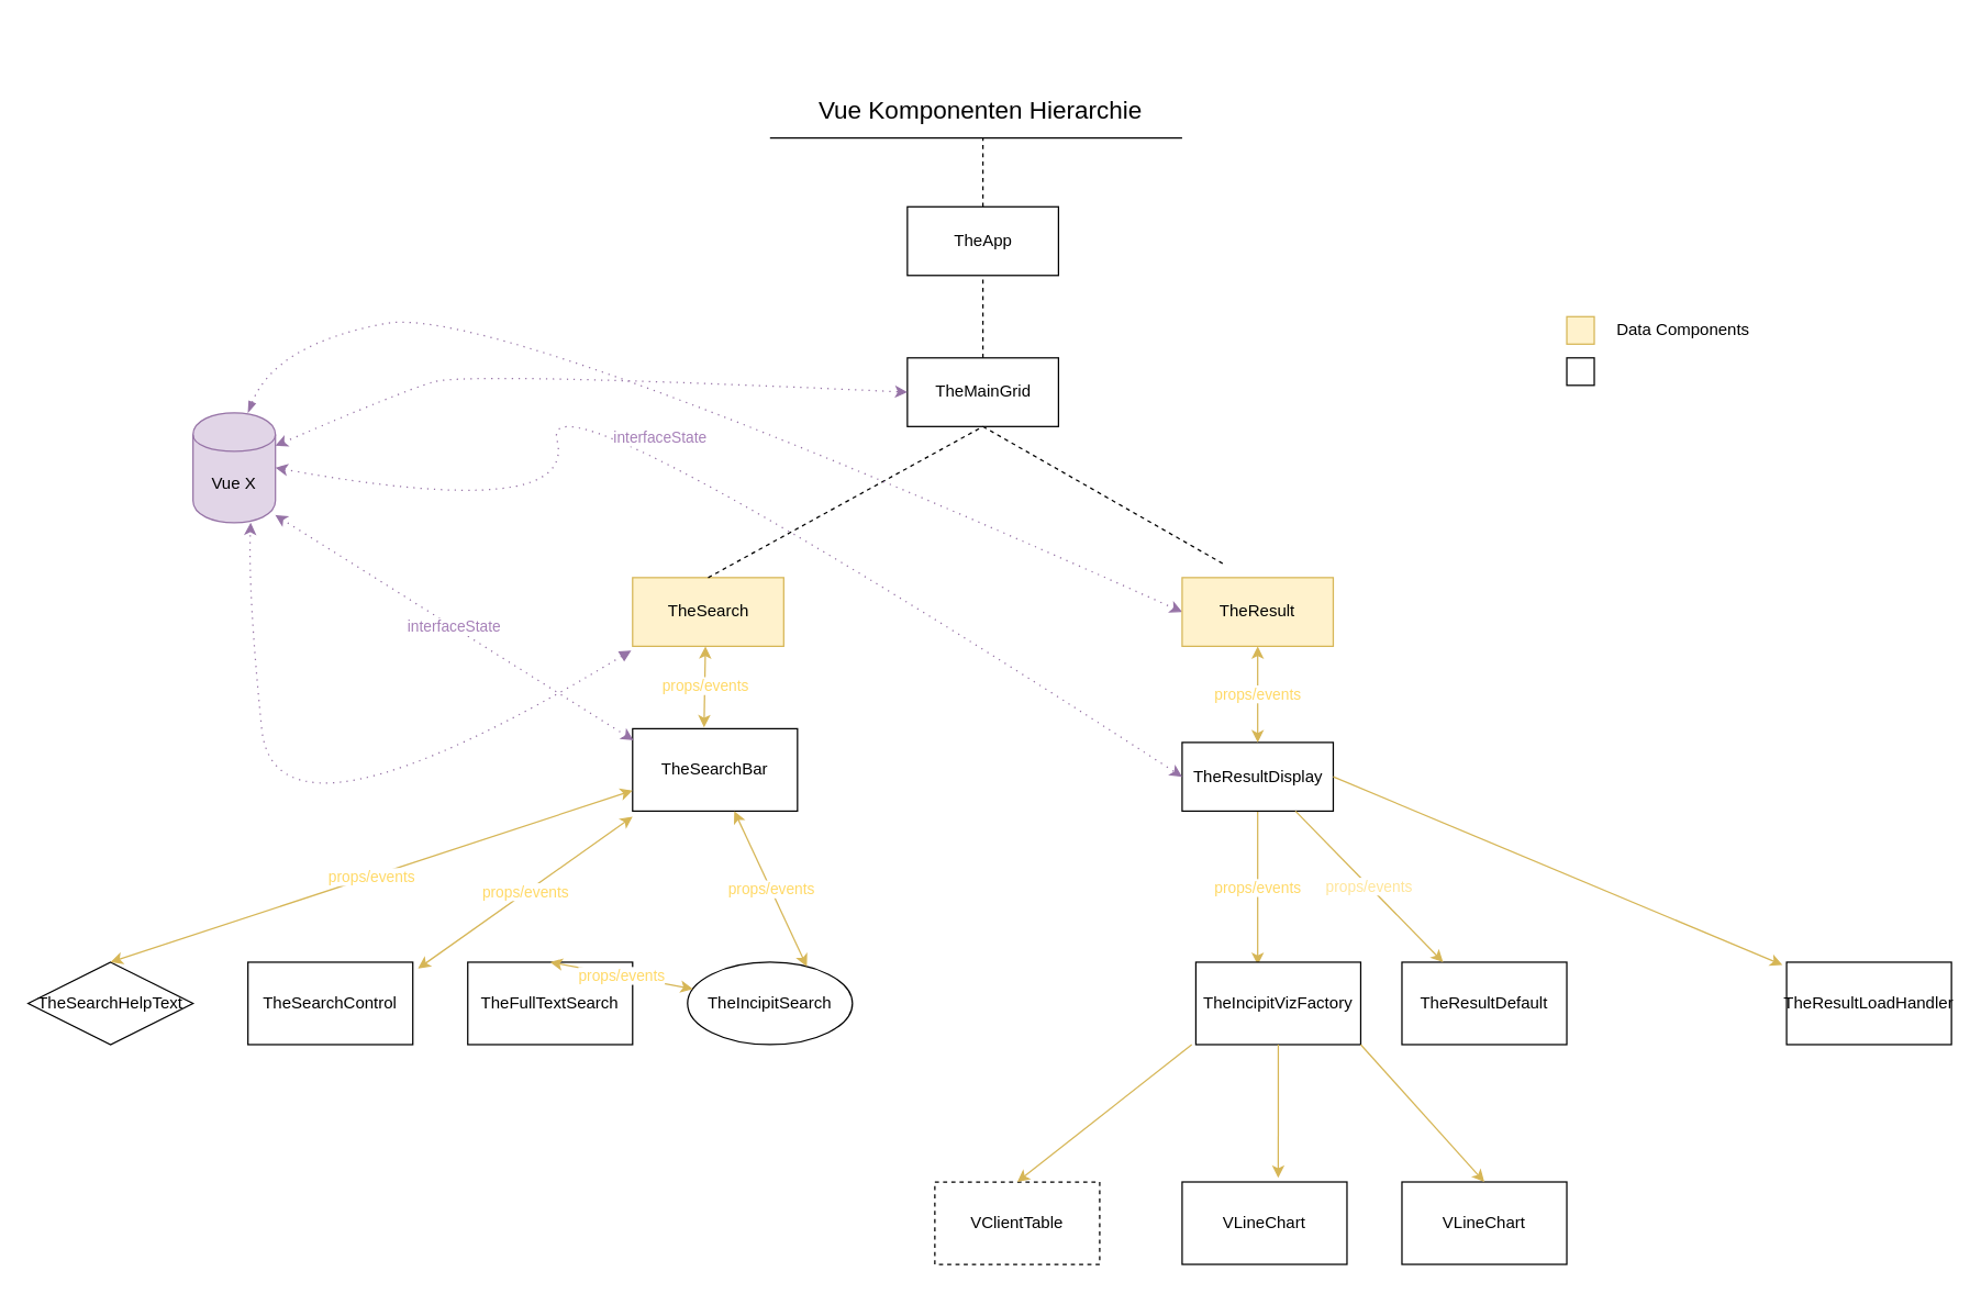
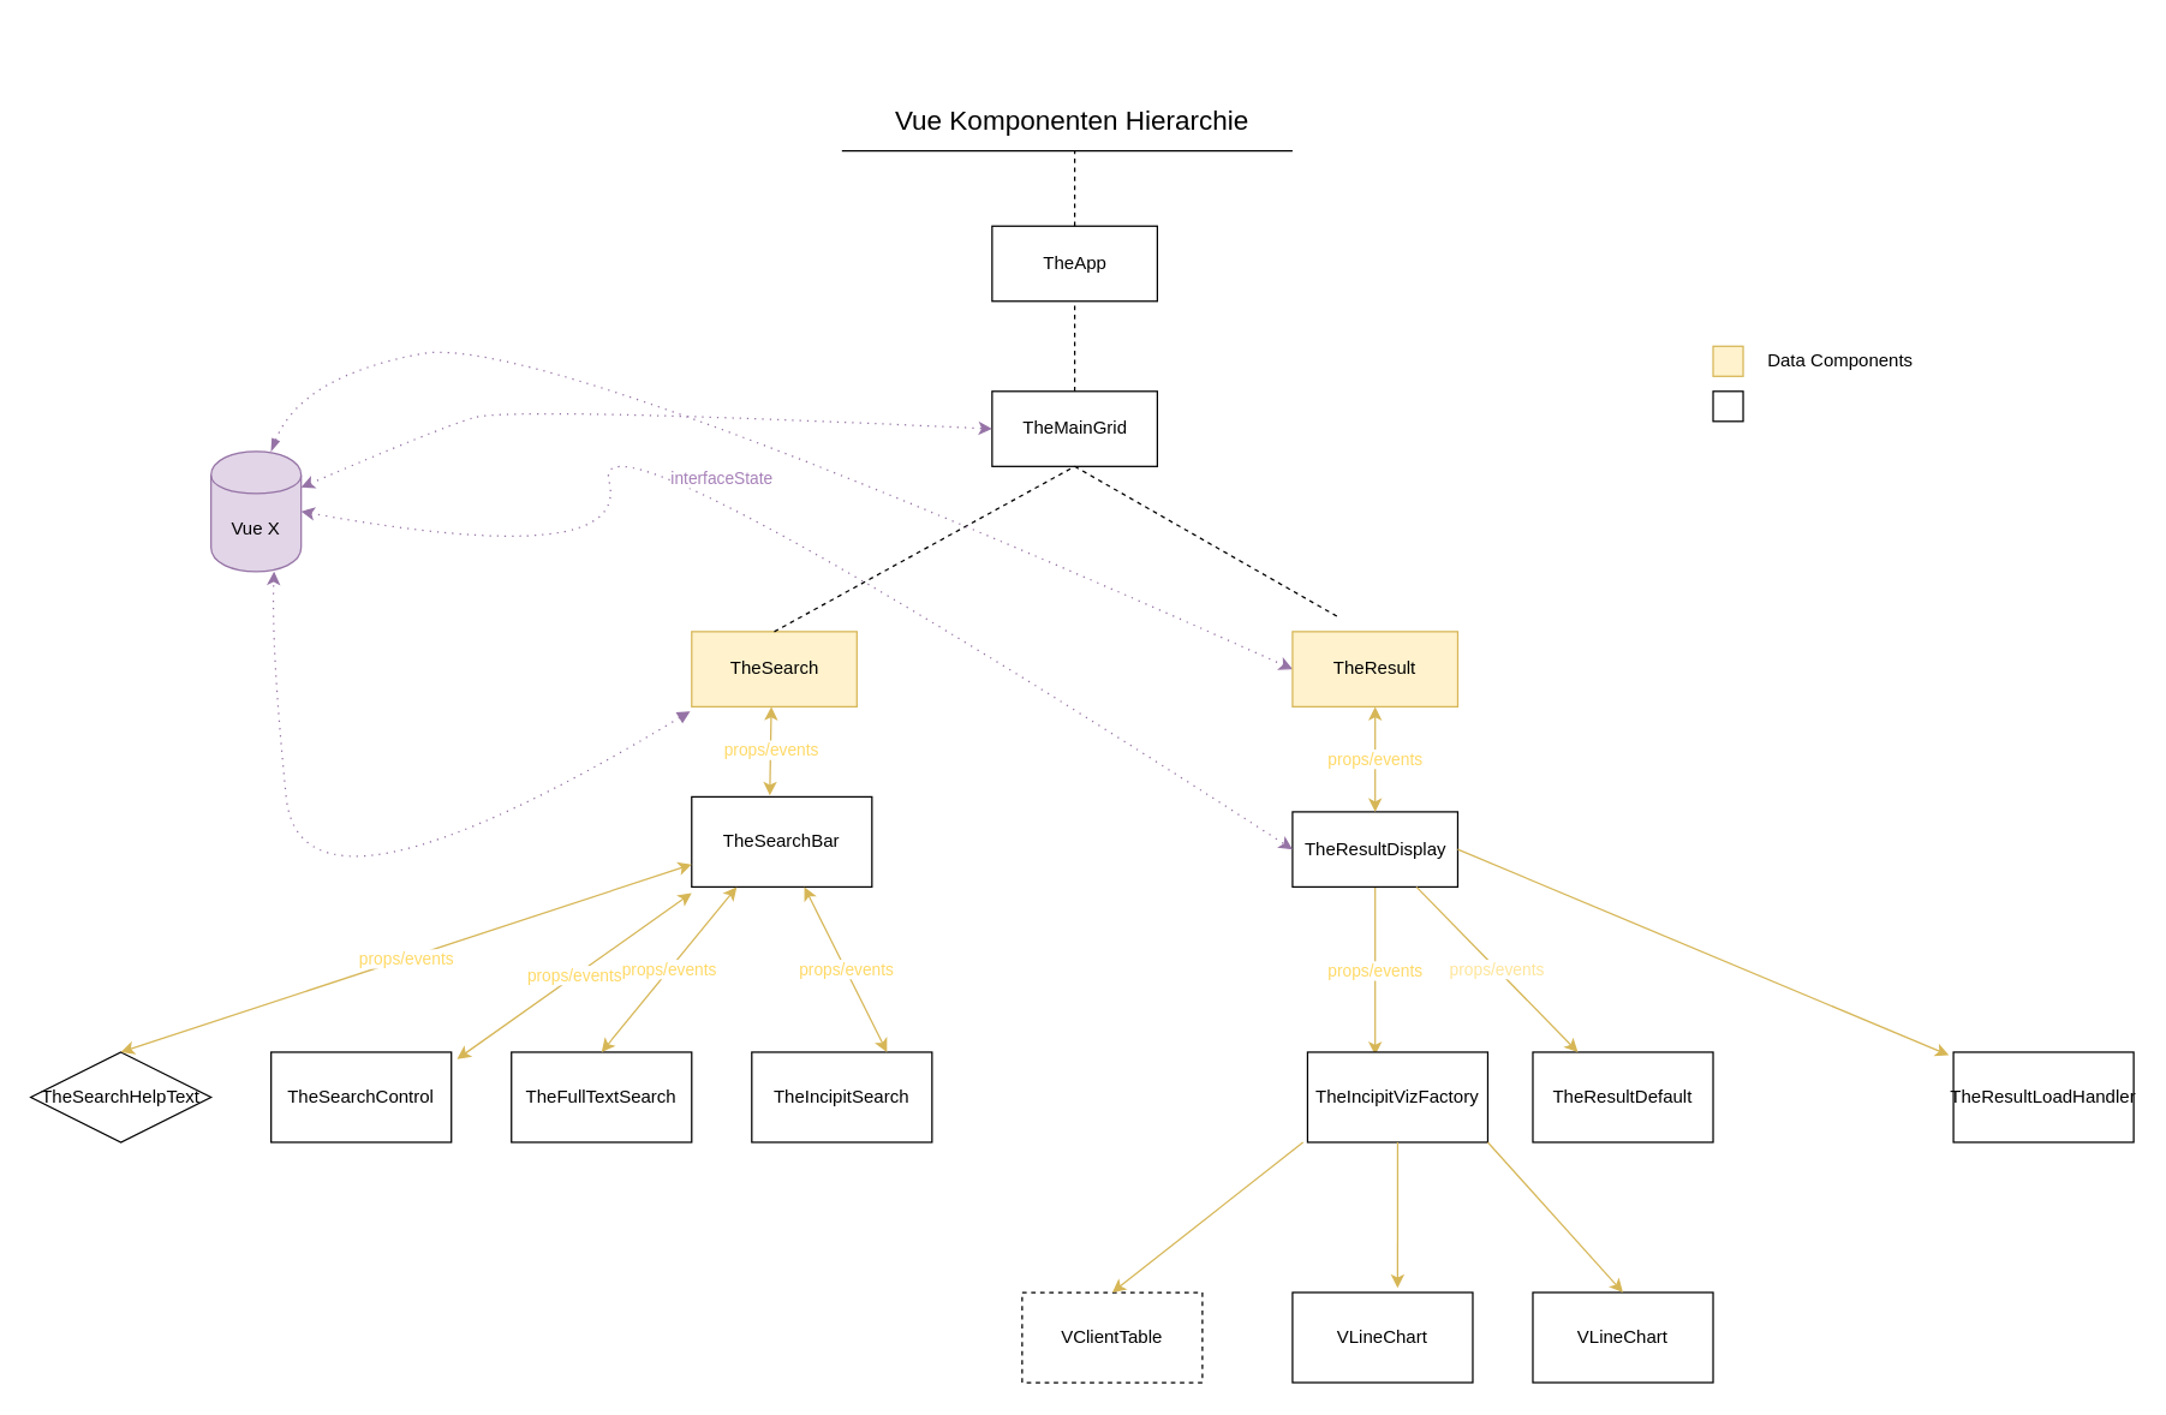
  <mxCell id="0" />
  <mxCell id="1" parent="0" />
  <mxCell id="2" value="TheApp" style="html=1;" parent="1" vertex="1"><mxGeometry x="660" y="150" width="110" height="50" as="geometry" /></mxCell>
  <mxCell id="3" value="TheMainGrid" style="html=1;" parent="1" vertex="1"><mxGeometry x="660" y="260" width="110" height="50" as="geometry" /></mxCell>
  <mxCell id="4" value="&lt;font color=&quot;#ffd966&quot;&gt;props/events&lt;/font&gt;" style="edgeStyle=orthogonalEdgeStyle;rounded=0;orthogonalLoop=1;jettySize=auto;html=1;entryX=0.375;entryY=0.033;entryDx=0;entryDy=0;entryPerimeter=0;fillColor=#fff2cc;strokeColor=#d6b656;" edge="1" parent="1" source="5" target="38"><mxGeometry relative="1" as="geometry" /></mxCell>
  <mxCell id="5" value="TheResultDisplay" style="html=1;" parent="1" vertex="1"><mxGeometry x="860" y="540" width="110" height="50" as="geometry" /></mxCell>
  <mxCell id="6" value="TheSearch" style="html=1;fillColor=#fff2cc;strokeColor=#d6b656;" parent="1" vertex="1"><mxGeometry x="460" y="420" width="110" height="50" as="geometry" /></mxCell>
  <mxCell id="7" value="" style="endArrow=none;dashed=1;html=1;exitX=0.5;exitY=0;exitDx=0;exitDy=0;entryX=0.5;entryY=1;entryDx=0;entryDy=0;" parent="1" source="3" target="2" edge="1"><mxGeometry width="50" height="50" relative="1" as="geometry"><mxPoint x="690" y="200" as="sourcePoint" /><mxPoint x="740" y="150" as="targetPoint" /></mxGeometry></mxCell>
  <mxCell id="8" value="" style="endArrow=none;dashed=1;html=1;exitX=0.5;exitY=0;exitDx=0;exitDy=0;" parent="1" source="6" edge="1"><mxGeometry width="50" height="50" relative="1" as="geometry"><mxPoint x="590" y="410" as="sourcePoint" /><mxPoint x="715" y="310" as="targetPoint" /></mxGeometry></mxCell>
  <mxCell id="9" value="" style="endArrow=none;dashed=1;html=1;" parent="1" edge="1"><mxGeometry width="50" height="50" relative="1" as="geometry"><mxPoint x="715" y="310" as="sourcePoint" /><mxPoint x="890" y="410" as="targetPoint" /></mxGeometry></mxCell>
  <mxCell id="10" value="TheSearchControl" style="rounded=0;whiteSpace=wrap;html=1;" parent="1" vertex="1"><mxGeometry x="180" y="700" width="120" height="60" as="geometry" /></mxCell>
  <mxCell id="11" value="TheFullTextSearch" style="rounded=0;whiteSpace=wrap;html=1;" parent="1" vertex="1"><mxGeometry x="340" y="700" width="120" height="60" as="geometry" /></mxCell>
- <mxCell id="12" value="TheIncipitSearch" style="ellipse;whiteSpace=wrap;html=1;" parent="1" vertex="1"><mxGeometry x="500" y="700" width="120" height="60" as="geometry" /></mxCell>
+ <mxCell id="12" value="TheIncipitSearch" style="rounded=0;whiteSpace=wrap;html=1;" parent="1" vertex="1"><mxGeometry x="500" y="700" width="120" height="60" as="geometry" /></mxCell>
  <mxCell id="13" value="&lt;font style=&quot;font-size: 18px&quot;&gt;Vue Komponenten Hierarchie&lt;/font&gt;" style="text;html=1;strokeColor=none;fillColor=none;align=center;verticalAlign=middle;whiteSpace=wrap;rounded=0;" parent="1" vertex="1"><mxGeometry x="575.5" width="275" height="120" as="geometry" y="20" /></mxCell>
  <mxCell id="14" value="Vue X" style="shape=cylinder;whiteSpace=wrap;html=1;boundedLbl=1;backgroundOutline=1;fillColor=#e1d5e7;strokeColor=#9673a6;" parent="1" vertex="1"><mxGeometry x="140" y="300" width="60" height="80" as="geometry" /></mxCell>
  <mxCell id="15" value="" style="curved=1;endArrow=classic;html=1;exitX=-0.009;exitY=1.06;exitDx=0;exitDy=0;entryX=0.7;entryY=1;entryDx=0;entryDy=0;entryPerimeter=0;fillColor=#e1d5e7;strokeColor=#9673a6;dashed=1;dashPattern=1 4;startArrow=block;startFill=1;exitPerimeter=0;" parent="1" source="6" target="14" edge="1"><mxGeometry width="50" height="50" relative="1" as="geometry"><mxPoint x="220" y="430" as="sourcePoint" /><mxPoint x="270" y="380" as="targetPoint" /><Array as="points"><mxPoint x="200" y="630" /><mxPoint x="180" y="430" /></Array></mxGeometry></mxCell>
  <mxCell id="16" value="" style="curved=1;endArrow=classic;html=1;exitX=0.667;exitY=0;exitDx=0;exitDy=0;exitPerimeter=0;entryX=0;entryY=0.5;entryDx=0;entryDy=0;fillColor=#e1d5e7;strokeColor=#9673a6;dashed=1;dashPattern=1 4;startArrow=blockThin;startFill=1;" parent="1" source="14" target="29" edge="1"><mxGeometry width="50" height="50" relative="1" as="geometry"><mxPoint x="250" y="230" as="sourcePoint" /><mxPoint y="180" as="targetPoint" x="300" /><Array as="points"><mxPoint x="200" y="250" /><mxPoint x="360" y="220" /></Array></mxGeometry></mxCell>
  <mxCell id="17" value="TheSearchBar" style="rounded=0;whiteSpace=wrap;html=1;" parent="1" vertex="1"><mxGeometry x="460" y="530" width="120" height="60" as="geometry" /></mxCell>
  <mxCell id="18" value="" style="rounded=0;whiteSpace=wrap;html=1;fillColor=#fff2cc;strokeColor=#d6b656;" parent="1" vertex="1"><mxGeometry x="1140" y="230" width="20" height="20" as="geometry" /></mxCell>
  <mxCell id="19" value="Data Components" style="text;html=1;strokeColor=none;fillColor=none;align=center;verticalAlign=middle;whiteSpace=wrap;rounded=0;" parent="1" vertex="1"><mxGeometry x="1160" y="230" width="130" height="20" as="geometry" /></mxCell>
  <mxCell id="20" value="" style="rounded=0;whiteSpace=wrap;html=1;fillColor=#FFFFFF;gradientColor=none;" parent="1" vertex="1"><mxGeometry x="1140" y="260" width="20" height="20" as="geometry" /></mxCell>
  <mxCell id="21" value="props/events" style="endArrow=classic;startArrow=classic;html=1;exitX=0.575;exitY=-0.017;exitDx=0;exitDy=0;exitPerimeter=0;entryX=0.636;entryY=1;entryDx=0;entryDy=0;fillColor=#fff2cc;strokeColor=#d6b656;entryPerimeter=0;fontColor=#FFD966;" parent="1" edge="1"><mxGeometry width="50" height="50" relative="1" as="geometry"><mxPoint x="512" y="529" as="sourcePoint" /><mxPoint x="513" y="470" as="targetPoint" /></mxGeometry></mxCell>
- <mxCell id="22" value="props/events" style="endArrow=classic;startArrow=classic;html=1;fillColor=#fff2cc;strokeColor=#d6b656;fontColor=#FFD966;exitX=0.5;exitY=0;exitDx=0;exitDy=0;" parent="1" source="11" target="12" edge="1"><mxGeometry width="50" height="50" relative="1" as="geometry"><mxPoint x="380" y="690" as="sourcePoint" /><mxPoint x="440" y="610" as="targetPoint" /></mxGeometry></mxCell>
+ <mxCell id="22" value="props/events" style="endArrow=classic;startArrow=classic;html=1;entryX=0.25;entryY=1;entryDx=0;entryDy=0;fillColor=#fff2cc;strokeColor=#d6b656;fontColor=#FFD966;exitX=0.5;exitY=0;exitDx=0;exitDy=0;" parent="1" source="11" target="17" edge="1"><mxGeometry width="50" height="50" relative="1" as="geometry"><mxPoint x="380" y="690" as="sourcePoint" /><mxPoint x="440" y="610" as="targetPoint" /></mxGeometry></mxCell>
  <mxCell id="23" value="props/events" style="endArrow=classic;startArrow=classic;html=1;exitX=0.75;exitY=0;exitDx=0;exitDy=0;fillColor=#fff2cc;strokeColor=#d6b656;fontColor=#FFD966;" parent="1" source="12" target="17" edge="1"><mxGeometry width="50" height="50" relative="1" as="geometry"><mxPoint x="570" y="650" as="sourcePoint" /><mxPoint x="620" y="600" as="targetPoint" /></mxGeometry></mxCell>
  <mxCell id="24" value="props/events" style="endArrow=classic;startArrow=classic;html=1;entryX=1.032;entryY=0.077;entryDx=0;entryDy=0;fillColor=#fff2cc;strokeColor=#d6b656;fontColor=#FFD966;entryPerimeter=0;" parent="1" target="10" edge="1"><mxGeometry width="50" height="50" relative="1" as="geometry"><mxPoint x="460" y="594" as="sourcePoint" /><mxPoint x="380" y="550" as="targetPoint" /></mxGeometry></mxCell>
  <mxCell id="25" value="" style="endArrow=none;html=1;" parent="1" edge="1"><mxGeometry width="50" height="50" relative="1" as="geometry"><mxPoint x="560" y="100" as="sourcePoint" /><mxPoint x="860" y="100" as="targetPoint" /></mxGeometry></mxCell>
  <mxCell id="26" value="" style="endArrow=none;dashed=1;html=1;exitX=0.5;exitY=0;exitDx=0;exitDy=0;" parent="1" source="2" edge="1"><mxGeometry width="50" height="50" relative="1" as="geometry"><mxPoint x="510" y="270" as="sourcePoint" /><mxPoint x="715" y="100" as="targetPoint" /></mxGeometry></mxCell>
  <mxCell id="27" value="" style="curved=1;endArrow=classic;html=1;fontColor=#FFD966;exitX=1;exitY=0.3;exitDx=0;exitDy=0;entryX=0;entryY=0.5;entryDx=0;entryDy=0;dashed=1;fillColor=#e1d5e7;strokeColor=#9673a6;startArrow=classic;startFill=1;dashPattern=1 4;" parent="1" source="14" target="3" edge="1"><mxGeometry width="50" height="50" relative="1" as="geometry"><mxPoint x="280" y="370" as="sourcePoint" /><mxPoint x="330" y="320" as="targetPoint" /><Array as="points"><mxPoint x="290" y="285" /><mxPoint x="340" y="270" /></Array></mxGeometry></mxCell>
- <mxCell id="28" value="&lt;font color=&quot;#a680b8&quot;&gt;interfaceState&lt;/font&gt;" style="endArrow=classic;startArrow=classic;html=1;dashed=1;fontColor=#FFD966;entryX=0.997;entryY=0.93;entryDx=0;entryDy=0;entryPerimeter=0;exitX=0.005;exitY=0.14;exitDx=0;exitDy=0;exitPerimeter=0;fillColor=#e1d5e7;strokeColor=#9673a6;dashPattern=1 4;" parent="1" source="17" target="14" edge="1"><mxGeometry width="50" height="50" relative="1" as="geometry"><mxPoint x="290" y="470" as="sourcePoint" /><mxPoint x="340" y="420" as="targetPoint" /></mxGeometry></mxCell>
  <mxCell id="29" value="&lt;font color=&quot;#000000&quot;&gt;TheResult&lt;/font&gt;" style="rounded=0;whiteSpace=wrap;html=1;fillColor=#fff2cc;strokeColor=#d6b656;" parent="1" vertex="1"><mxGeometry x="860" y="420" width="110" height="50" as="geometry" /></mxCell>
  <mxCell id="30" value="props/events" style="endArrow=classic;startArrow=classic;html=1;fontColor=#FFD966;entryX=0.5;entryY=1;entryDx=0;entryDy=0;exitX=0.5;exitY=0;exitDx=0;exitDy=0;fillColor=#fff2cc;strokeColor=#d6b656;" parent="1" source="5" target="29" edge="1"><mxGeometry width="50" height="50" relative="1" as="geometry"><mxPoint x="900" y="540" as="sourcePoint" /><mxPoint x="950" y="490" as="targetPoint" /></mxGeometry></mxCell>
  <mxCell id="31" value="&lt;font color=&quot;#a680b8&quot;&gt;interfaceState&lt;/font&gt;" style="curved=1;endArrow=classic;html=1;dashed=1;dashPattern=1 4;fontColor=#FFD966;exitX=1;exitY=0.5;exitDx=0;exitDy=0;entryX=0;entryY=0.5;entryDx=0;entryDy=0;fillColor=#e1d5e7;strokeColor=#9673a6;startArrow=classic;startFill=1;" parent="1" source="14" target="5" edge="1"><mxGeometry width="50" height="50" relative="1" as="geometry"><mxPoint x="370" y="380" as="sourcePoint" /><mxPoint x="420" y="330" as="targetPoint" /><Array as="points"><mxPoint x="420" y="380" /><mxPoint x="390" y="260" /></Array></mxGeometry></mxCell>
  <mxCell id="32" value="&lt;font color=&quot;#000000&quot;&gt;TheSearchHelpText&lt;/font&gt;" style="rhombus;whiteSpace=wrap;html=1;fontColor=#FFD966;" parent="1" vertex="1"><mxGeometry x="20" y="700" width="120" height="60" as="geometry" /></mxCell>
  <mxCell id="33" value="props/events" style="endArrow=classic;startArrow=classic;html=1;fontColor=#FFD966;entryX=0;entryY=0.75;entryDx=0;entryDy=0;exitX=0.5;exitY=0;exitDx=0;exitDy=0;fillColor=#fff2cc;strokeColor=#d6b656;" parent="1" source="32" target="17" edge="1"><mxGeometry width="50" height="50" relative="1" as="geometry"><mxPoint x="140" y="670" as="sourcePoint" /><mxPoint x="190" y="620" as="targetPoint" /></mxGeometry></mxCell>
  <mxCell id="34" value="TheResultDefault" style="rounded=0;whiteSpace=wrap;html=1;" parent="1" vertex="1"><mxGeometry x="1020" y="700" width="120" height="60" as="geometry" /></mxCell>
  <mxCell id="35" value="TheResultLoadHandler" style="rounded=0;whiteSpace=wrap;html=1;" parent="1" vertex="1"><mxGeometry x="1300" y="700" width="120" height="60" as="geometry" /></mxCell>
  <mxCell id="36" value="&lt;font color=&quot;#ffe599&quot;&gt;props/events&lt;/font&gt;" style="endArrow=classic;html=1;exitX=0.75;exitY=1;exitDx=0;exitDy=0;entryX=0.25;entryY=0;entryDx=0;entryDy=0;fillColor=#fff2cc;strokeColor=#d6b656;" parent="1" source="5" target="34" edge="1"><mxGeometry width="50" height="50" relative="1" as="geometry"><mxPoint x="1340" y="700" as="sourcePoint" /><mxPoint x="1390" y="650" as="targetPoint" /></mxGeometry></mxCell>
  <mxCell id="37" value="" style="endArrow=classic;html=1;entryX=-0.025;entryY=0.033;entryDx=0;entryDy=0;entryPerimeter=0;fillColor=#fff2cc;strokeColor=#d6b656;exitX=1;exitY=0.5;exitDx=0;exitDy=0;" parent="1" target="35" edge="1" source="5"><mxGeometry width="50" height="50" relative="1" as="geometry"><mxPoint x="950" y="589" as="sourcePoint" /><mxPoint x="1460" y="610" as="targetPoint" /></mxGeometry></mxCell>
  <mxCell id="38" value="TheIncipitVizFactory" style="rounded=0;whiteSpace=wrap;html=1;" vertex="1" parent="1"><mxGeometry x="870" y="700" width="120" height="60" as="geometry" /></mxCell>
  <mxCell id="39" value="VClientTable" style="rounded=0;whiteSpace=wrap;html=1;dashed=1;" vertex="1" parent="1"><mxGeometry x="680" y="860" width="120" height="60" as="geometry" /></mxCell>
  <mxCell id="40" value="VLineChart" style="rounded=0;whiteSpace=wrap;html=1;" vertex="1" parent="1"><mxGeometry x="860" y="860" width="120" height="60" as="geometry" /></mxCell>
  <mxCell id="41" value="VLineChart" style="rounded=0;whiteSpace=wrap;html=1;" vertex="1" parent="1"><mxGeometry x="1020" y="860" width="120" height="60" as="geometry" /></mxCell>
  <mxCell id="42" value="" style="endArrow=classic;html=1;exitX=-0.025;exitY=1;exitDx=0;exitDy=0;exitPerimeter=0;entryX=0.5;entryY=0;entryDx=0;entryDy=0;fillColor=#fff2cc;strokeColor=#d6b656;" edge="1" parent="1" source="38" target="39"><mxGeometry width="50" height="50" relative="1" as="geometry"><mxPoint x="720" y="830" as="sourcePoint" /><mxPoint x="760" y="860" as="targetPoint" /></mxGeometry></mxCell>
  <mxCell id="43" value="" style="endArrow=classic;html=1;exitX=0.5;exitY=1;exitDx=0;exitDy=0;entryX=0.583;entryY=-0.05;entryDx=0;entryDy=0;entryPerimeter=0;fillColor=#fff2cc;strokeColor=#d6b656;" edge="1" parent="1" source="38" target="40"><mxGeometry width="50" height="50" relative="1" as="geometry"><mxPoint x="940" y="840" as="sourcePoint" /><mxPoint x="990" y="790" as="targetPoint" /></mxGeometry></mxCell>
  <mxCell id="44" value="" style="endArrow=classic;html=1;exitX=1;exitY=1;exitDx=0;exitDy=0;exitPerimeter=0;entryX=0.5;entryY=0;entryDx=0;entryDy=0;fillColor=#fff2cc;strokeColor=#d6b656;" edge="1" parent="1" source="38" target="41"><mxGeometry width="50" height="50" relative="1" as="geometry"><mxPoint x="1010" y="850" as="sourcePoint" /><mxPoint x="1060" y="800" as="targetPoint" /></mxGeometry></mxCell>
